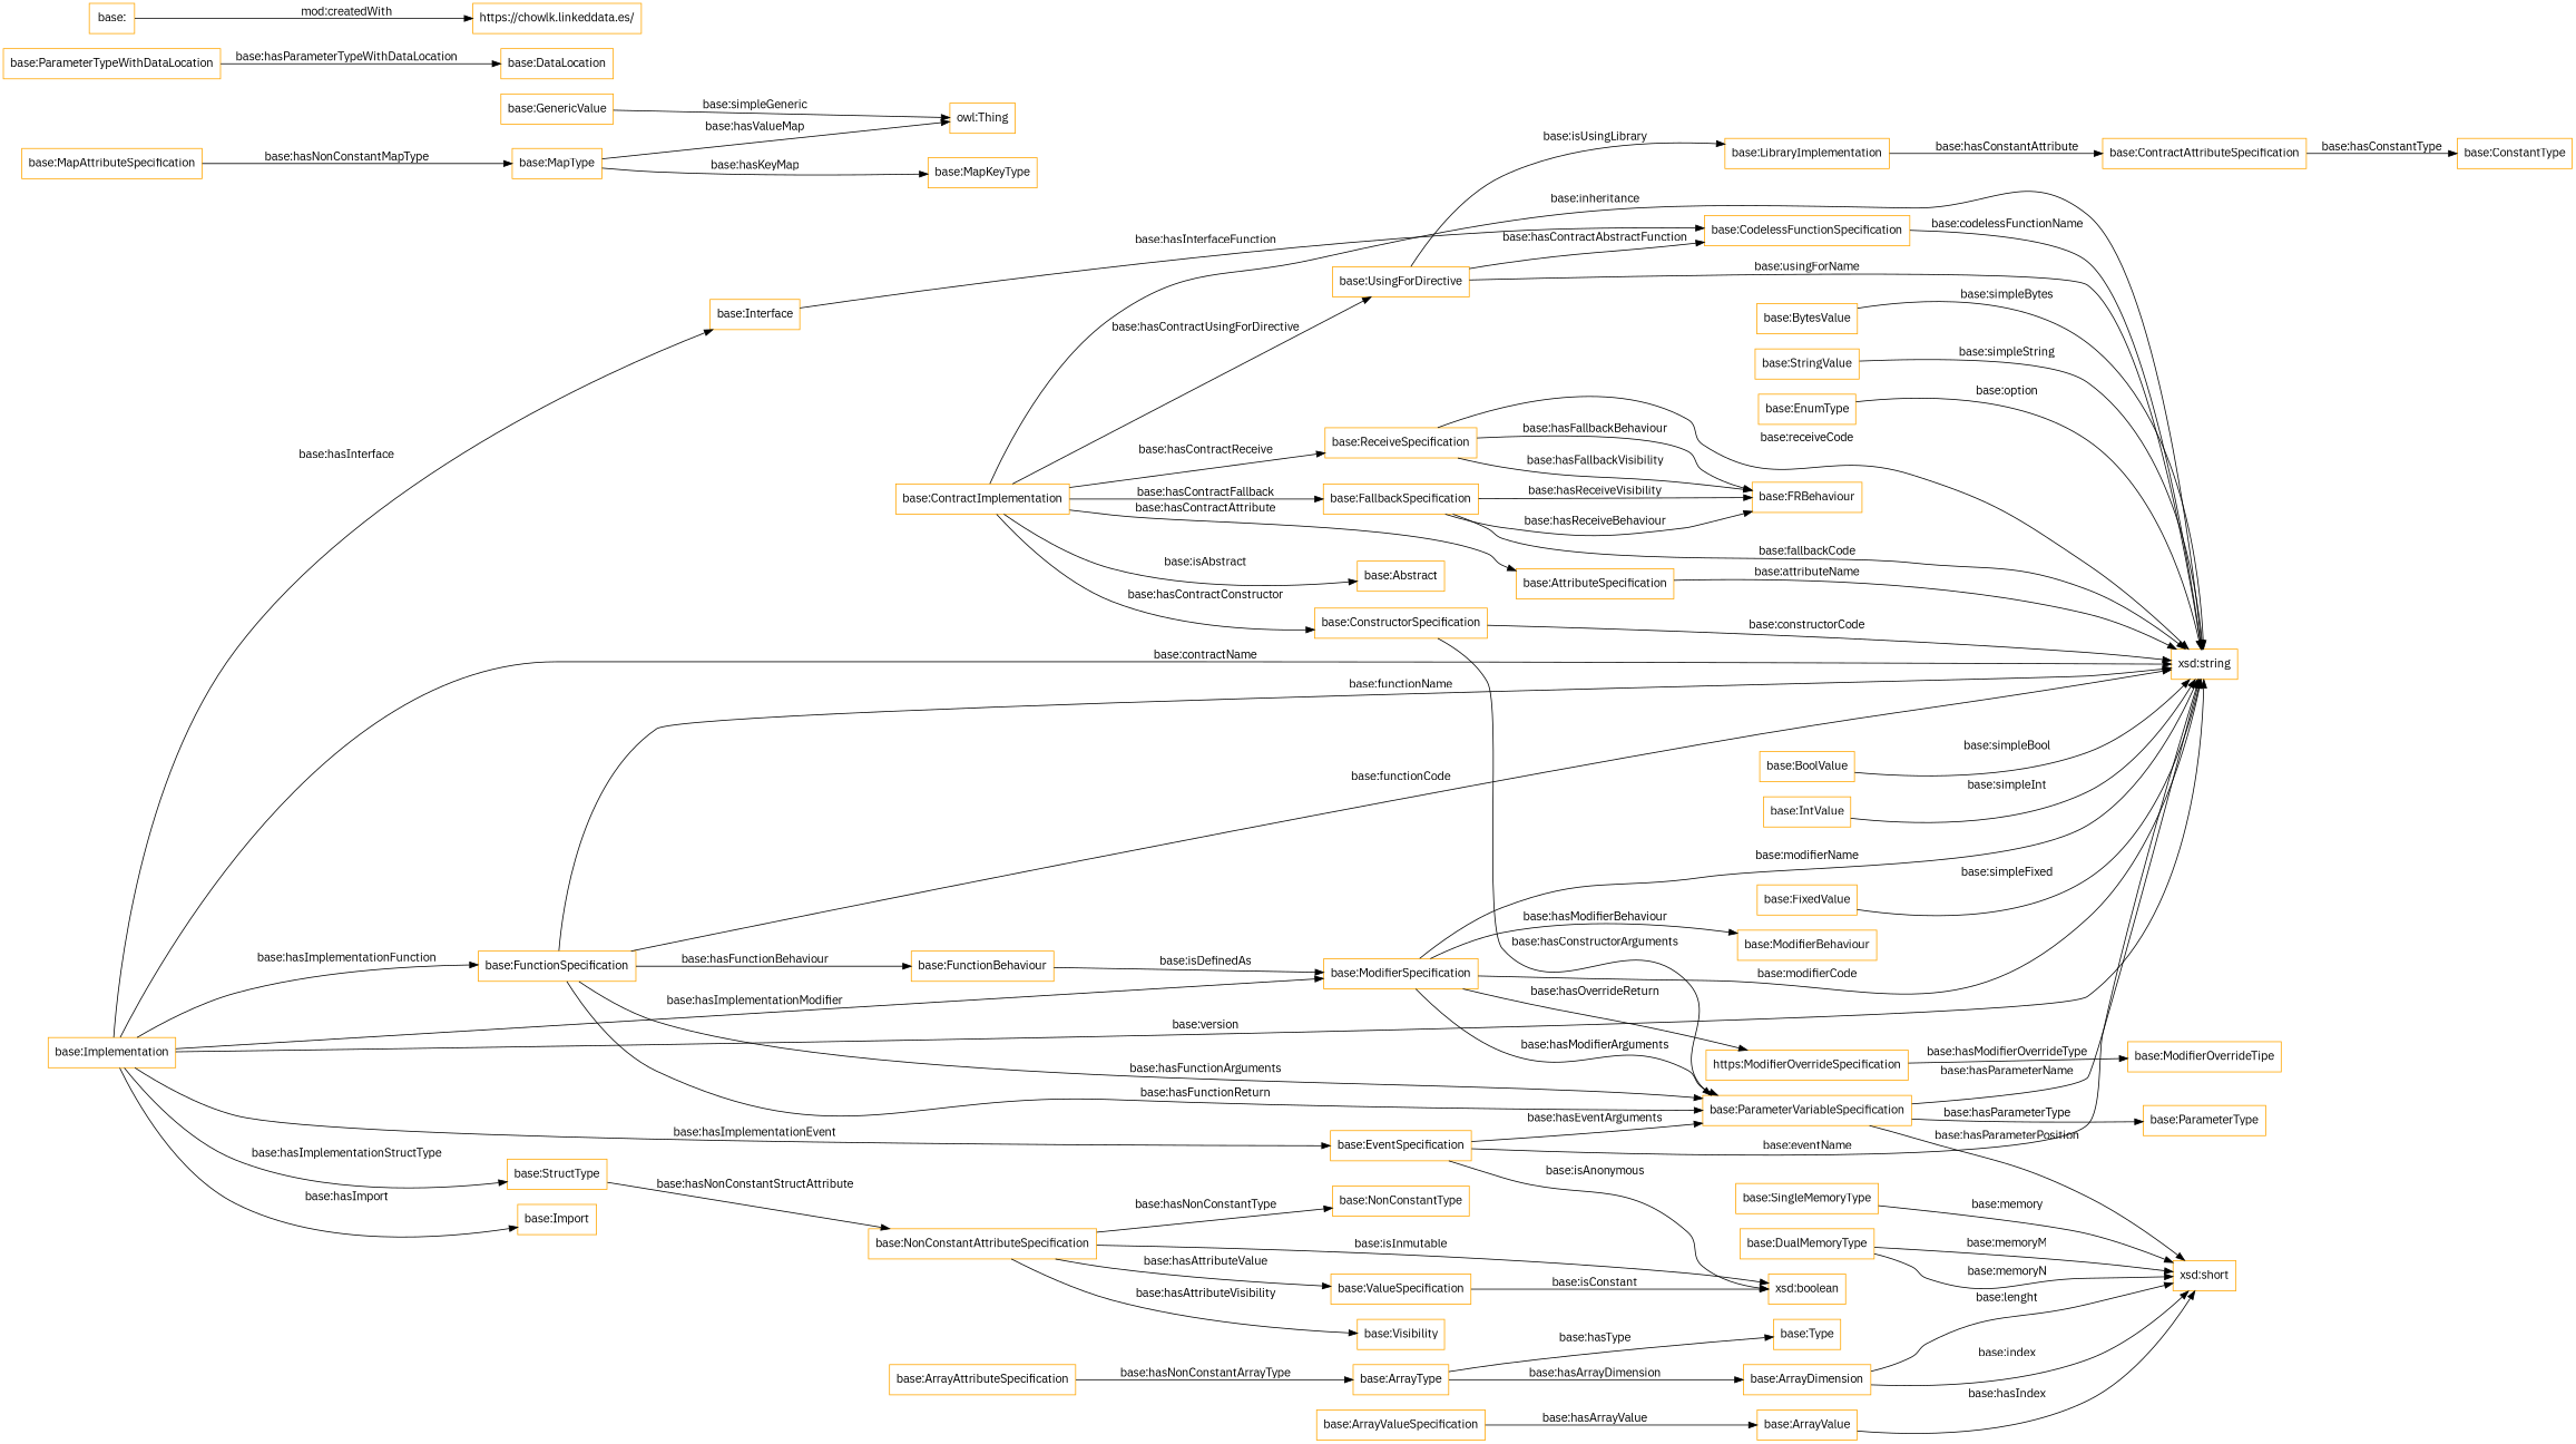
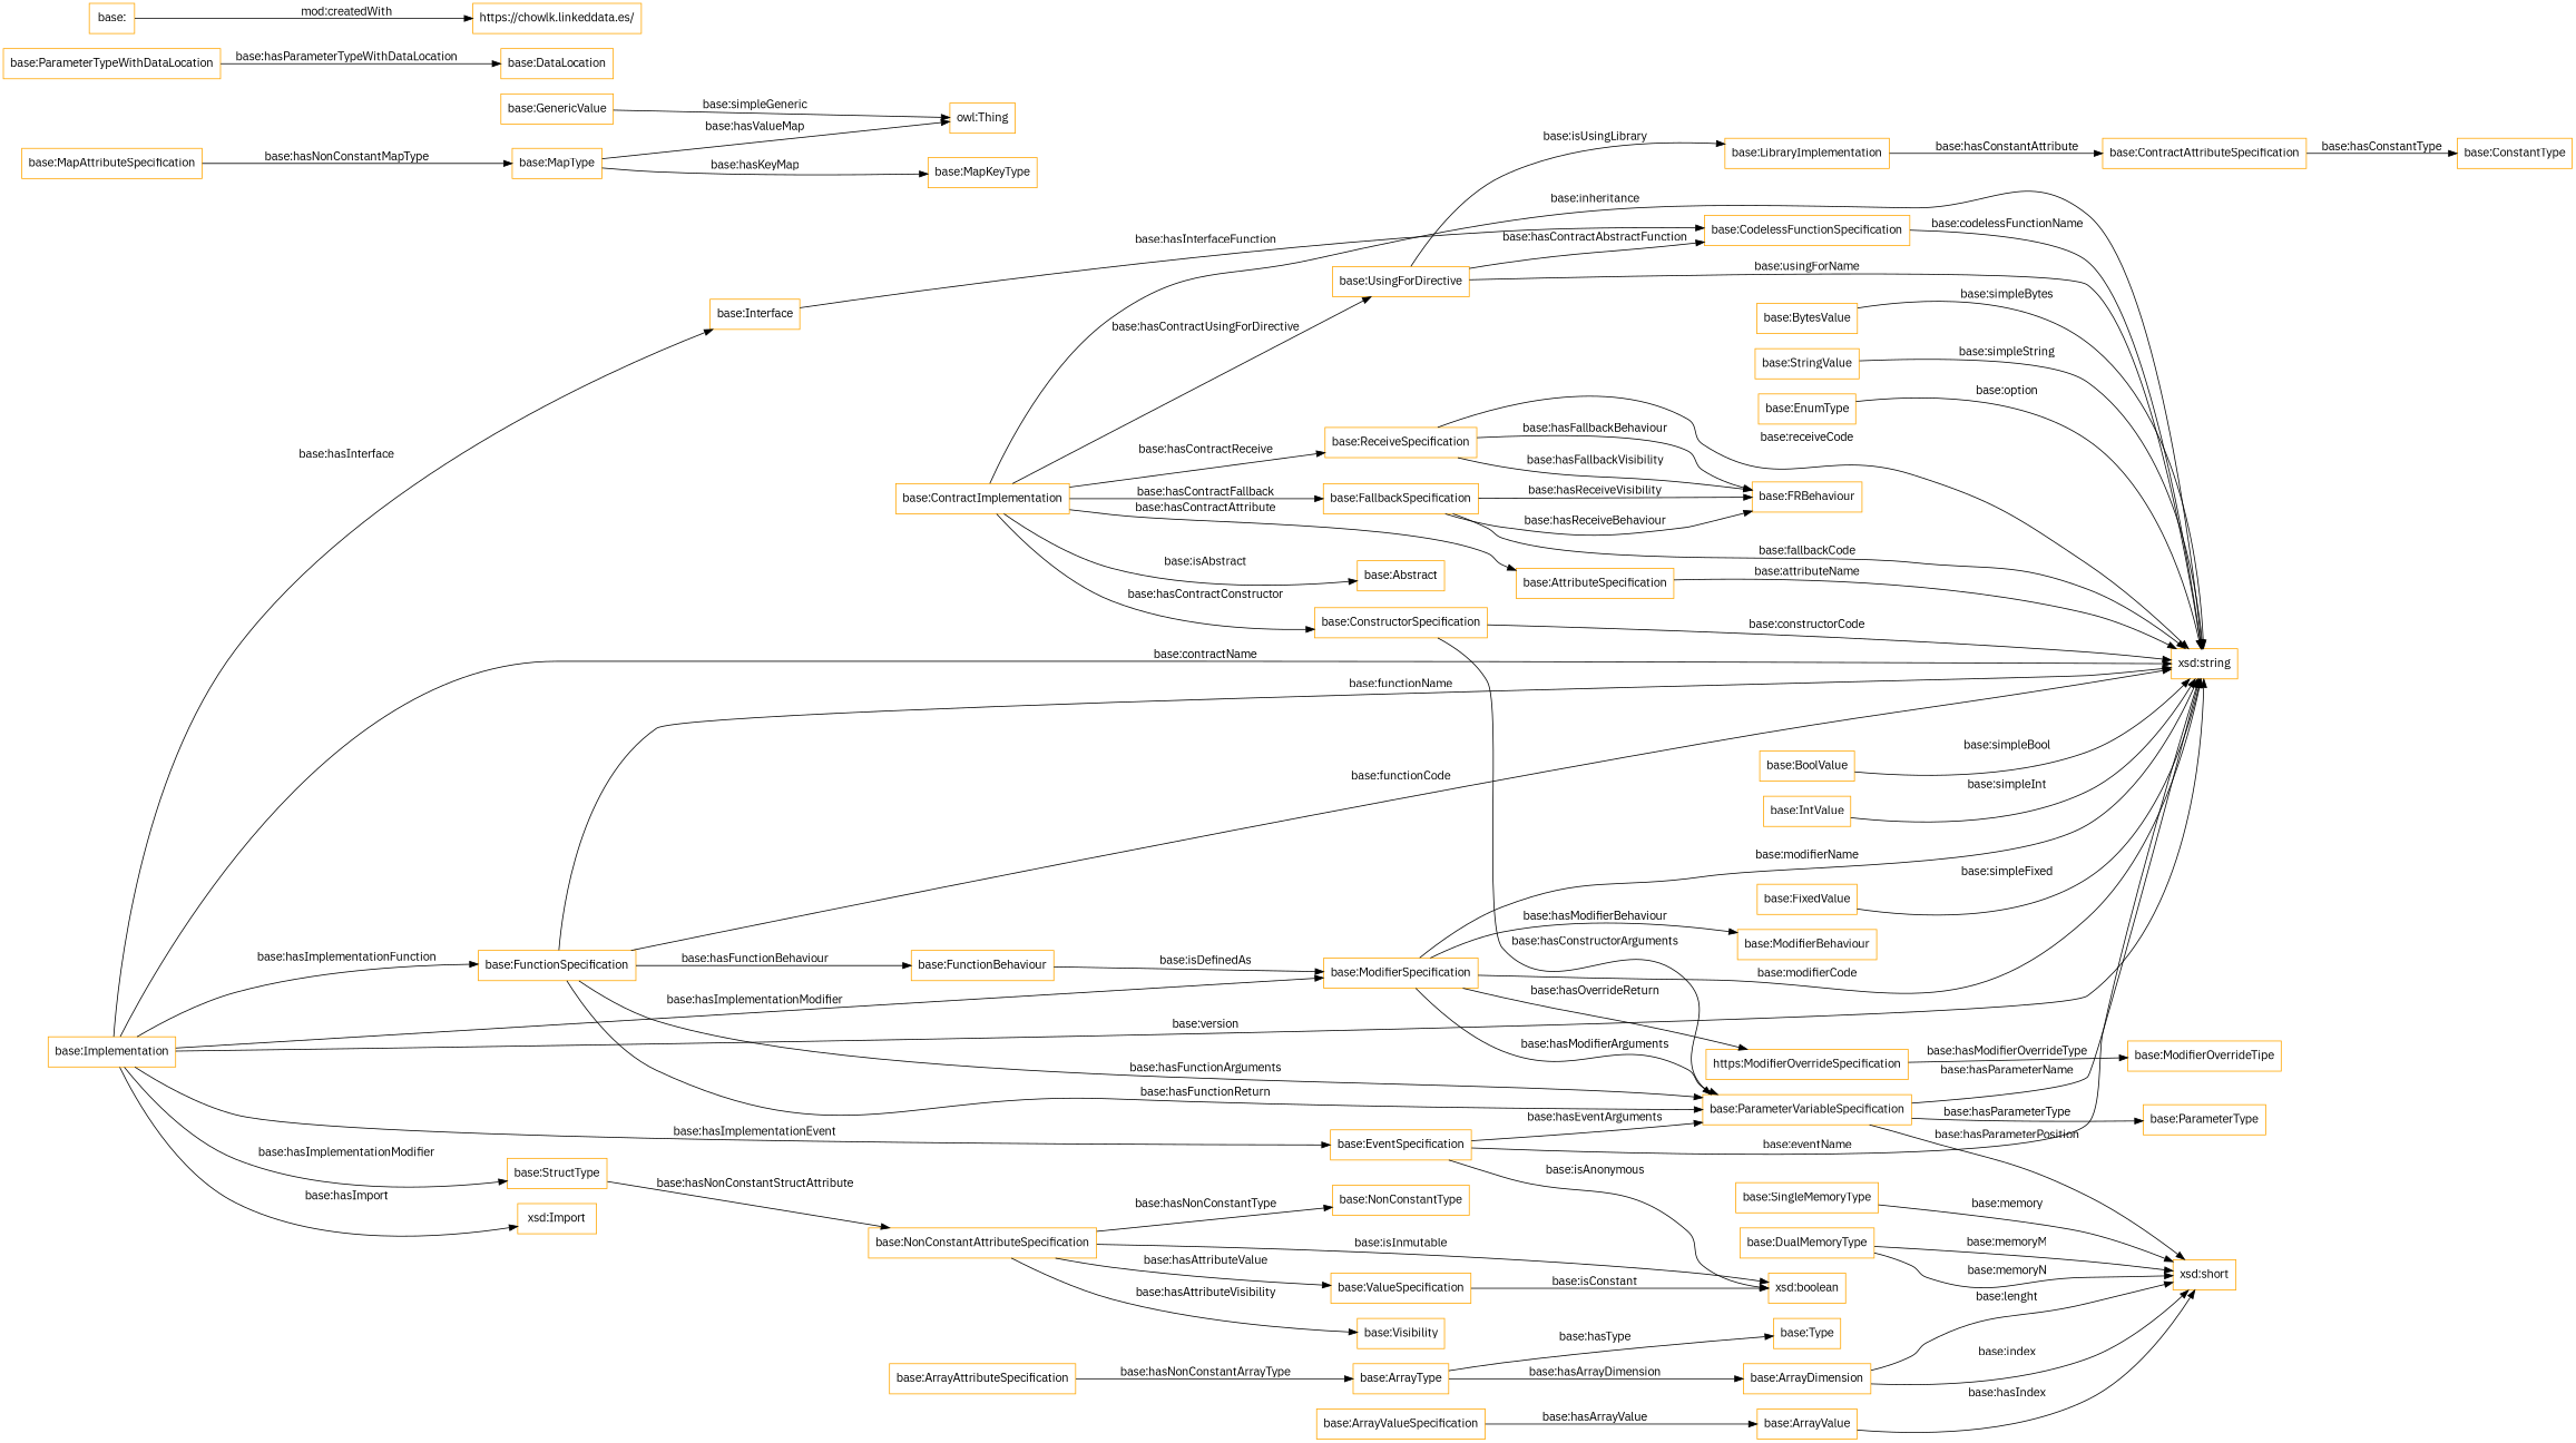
  digraph {
    fontname="IBM Plex Sans"
    rankdir=LR
    node [color=orange fontname="IBM Plex Sans" shape=rectangle]
    edge [fontname="IBM Plex Sans"]
    "base:FunctionBehaviour"
    "base:ModifierSpecification"
    "base:ParameterVariableSpecification"
    "xsd:string"
    n5 [label="https:ModifierOverrideSpecification"]
    "base:ModifierBehaviour"
    "base:EventSpecification"
    "xsd:boolean"
    "xsd:short"
    "base:ParameterType"
    "base:ArrayAttributeSpecification"
    "base:ArrayType"
    "base:ArrayDimension"
    "base:Type"
    "base:ValueSpecification"
    "base:DualMemoryType"
    "base:SingleMemoryType"
    "base:BoolValue"
    "base:IntValue"
    "base:AttributeSpecification"
    "base:GenericValue"
    "owl:Thing"
    "base:FallbackSpecification"
    "base:FRBehaviour"
    "base:ParameterTypeWithDataLocation"
    "base:DataLocation"
    "base:NonConstantAttributeSpecification"
    "base:Visibility"
    "base:NonConstantType"
    "base:ReceiveSpecification"
    "base:Interface"
    "base:CodelessFunctionSpecification"
    "base:FixedValue"
    "base:ContractAttributeSpecification"
    "base:ConstantType"
    "base:Implementation"
-   "base:Import"
+   "base:Import" [label="xsd:Import"]
    "base:StructType"
    "base:FunctionSpecification"
    "base:ArrayValueSpecification"
    "base:ArrayValue"
    "base:ModifierOverrideTipe"
    "base:ConstructorSpecification"
    "base:LibraryImplementation"
    "base:BytesValue"
    "base:MapAttributeSpecification"
    "base:MapType"
    "base:MapKeyType"
    "base:StringValue"
    "base:ContractImplementation"
    "base:Abstract"
    "base:UsingForDirective"
    "base:EnumType"
    "base:"
    "https://chowlk.linkeddata.es/"
    "base:FunctionBehaviour" -> "base:ModifierSpecification" [label="base:isDefinedAs"]
    "base:ModifierSpecification" -> "base:ParameterVariableSpecification" [label="base:hasModifierArguments"]
    "base:ModifierSpecification" -> "xsd:string" [label="base:modifierName"]
    "base:ModifierSpecification" -> "xsd:string" [label="base:modifierCode"]
    "base:ModifierSpecification" -> n5 [label="base:hasOverrideReturn"]
    "base:ModifierSpecification" -> "base:ModifierBehaviour" [label="base:hasModifierBehaviour"]
    "base:ParameterVariableSpecification" -> "xsd:string" [label="base:hasParameterName"]
    "base:ParameterVariableSpecification" -> "xsd:short" [label="base:hasParameterPosition"]
    "base:ParameterVariableSpecification" -> "base:ParameterType" [label="base:hasParameterType"]
    n5 -> "base:ModifierOverrideTipe" [label="base:hasModifierOverrideType"]
    "base:EventSpecification" -> "base:ParameterVariableSpecification" [label="base:hasEventArguments"]
    "base:EventSpecification" -> "xsd:string" [label="base:eventName"]
    "base:EventSpecification" -> "xsd:boolean" [label="base:isAnonymous"]
    "base:ArrayAttributeSpecification" -> "base:ArrayType" [label="base:hasNonConstantArrayType"]
    "base:ArrayType" -> "base:ArrayDimension" [label="base:hasArrayDimension"]
    "base:ArrayType" -> "base:Type" [label="base:hasType"]
    "base:ArrayDimension" -> "xsd:short" [label="base:lenght"]
    "base:ArrayDimension" -> "xsd:short" [label="base:index"]
    "base:ValueSpecification" -> "xsd:boolean" [label="base:isConstant"]
    "base:DualMemoryType" -> "xsd:short" [label="base:memoryM"]
    "base:DualMemoryType" -> "xsd:short" [label="base:memoryN"]
    "base:SingleMemoryType" -> "xsd:short" [label="base:memory"]
    "base:BoolValue" -> "xsd:string" [label="base:simpleBool"]
    "base:IntValue" -> "xsd:string" [label="base:simpleInt"]
    "base:AttributeSpecification" -> "xsd:string" [label="base:attributeName"]
    "base:GenericValue" -> "owl:Thing" [label="base:simpleGeneric"]
    "base:FallbackSpecification" -> "xsd:string" [label="base:fallbackCode"]
    "base:FallbackSpecification" -> "base:FRBehaviour" [label="base:hasReceiveBehaviour"]
    "base:FallbackSpecification" -> "base:FRBehaviour" [label="base:hasReceiveVisibility"]
    "base:ParameterTypeWithDataLocation" -> "base:DataLocation" [label="base:hasParameterTypeWithDataLocation"]
    "base:NonConstantAttributeSpecification" -> "xsd:boolean" [label="base:isInmutable"]
    "base:NonConstantAttributeSpecification" -> "base:ValueSpecification" [label="base:hasAttributeValue"]
    "base:NonConstantAttributeSpecification" -> "base:Visibility" [label="base:hasAttributeVisibility"]
    "base:NonConstantAttributeSpecification" -> "base:NonConstantType" [label="base:hasNonConstantType"]
    "base:ReceiveSpecification" -> "xsd:string" [label="base:receiveCode"]
    "base:ReceiveSpecification" -> "base:FRBehaviour" [label="base:hasFallbackBehaviour"]
    "base:ReceiveSpecification" -> "base:FRBehaviour" [label="base:hasFallbackVisibility"]
    "base:Interface" -> "base:CodelessFunctionSpecification" [label="base:hasInterfaceFunction"]
    "base:CodelessFunctionSpecification" -> "xsd:string" [label="base:codelessFunctionName"]
    "base:FixedValue" -> "xsd:string" [label="base:simpleFixed"]
    "base:ContractAttributeSpecification" -> "base:ConstantType" [label="base:hasConstantType"]
    "base:Implementation" -> "base:ModifierSpecification" [label="base:hasImplementationModifier"]
    "base:Implementation" -> "xsd:string" [label="base:contractName"]
    "base:Implementation" -> "xsd:string" [label="base:version"]
    "base:Implementation" -> "base:EventSpecification" [label="base:hasImplementationEvent"]
    "base:Implementation" -> "base:Interface" [label="base:hasInterface"]
    "base:Implementation" -> "base:Import" [label="base:hasImport"]
-   "base:Implementation" -> "base:StructType" [label="base:hasImplementationStructType"]
+   "base:Implementation" -> "base:StructType" [label="base:hasImplementationModifier"]
    "base:Implementation" -> "base:FunctionSpecification" [label="base:hasImplementationFunction"]
    "base:StructType" -> "base:NonConstantAttributeSpecification" [label="base:hasNonConstantStructAttribute"]
    "base:FunctionSpecification" -> "base:FunctionBehaviour" [label="base:hasFunctionBehaviour"]
    "base:FunctionSpecification" -> "base:ParameterVariableSpecification" [label="base:hasFunctionReturn"]
    "base:FunctionSpecification" -> "base:ParameterVariableSpecification" [label="base:hasFunctionArguments"]
    "base:FunctionSpecification" -> "xsd:string" [label="base:functionName"]
    "base:FunctionSpecification" -> "xsd:string" [label="base:functionCode"]
    "base:ArrayValueSpecification" -> "base:ArrayValue" [label="base:hasArrayValue"]
    "base:ArrayValue" -> "xsd:short" [label="base:hasIndex"]
    "base:ConstructorSpecification" -> "base:ParameterVariableSpecification" [label="base:hasConstructorArguments"]
    "base:ConstructorSpecification" -> "xsd:string" [label="base:constructorCode"]
    "base:LibraryImplementation" -> "base:ContractAttributeSpecification" [label="base:hasConstantAttribute"]
    "base:BytesValue" -> "xsd:string" [label="base:simpleBytes"]
    "base:MapAttributeSpecification" -> "base:MapType" [label="base:hasNonConstantMapType"]
    "base:MapType" -> "owl:Thing" [label="base:hasValueMap"]
    "base:MapType" -> "base:MapKeyType" [label="base:hasKeyMap"]
    "base:StringValue" -> "xsd:string" [label="base:simpleString"]
    "base:ContractImplementation" -> "xsd:string" [label="base:inheritance"]
    "base:ContractImplementation" -> "base:AttributeSpecification" [label="base:hasContractAttribute"]
    "base:ContractImplementation" -> "base:FallbackSpecification" [label="base:hasContractFallback"]
    "base:ContractImplementation" -> "base:ReceiveSpecification" [label="base:hasContractReceive"]
    "base:ContractImplementation" -> "base:ConstructorSpecification" [label="base:hasContractConstructor"]
    "base:ContractImplementation" -> "base:Abstract" [label="base:isAbstract"]
    "base:ContractImplementation" -> "base:UsingForDirective" [label="base:hasContractUsingForDirective"]
    "base:UsingForDirective" -> "xsd:string" [label="base:usingForName"]
    "base:UsingForDirective" -> "base:CodelessFunctionSpecification" [label="base:hasContractAbstractFunction"]
    "base:UsingForDirective" -> "base:LibraryImplementation" [label="base:isUsingLibrary"]
    "base:EnumType" -> "xsd:string" [label="base:option"]
    "base:" -> "https://chowlk.linkeddata.es/" [label="mod:createdWith"]
  }
